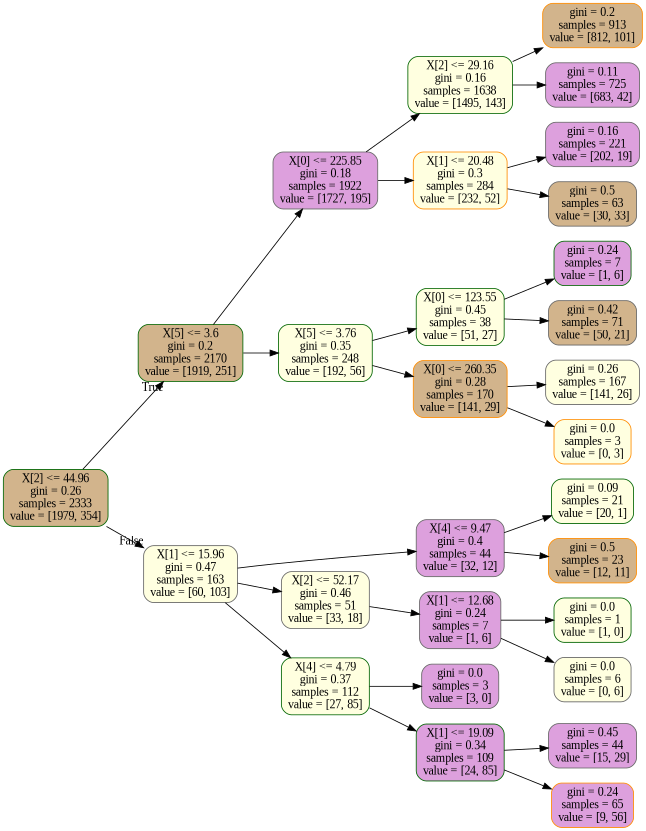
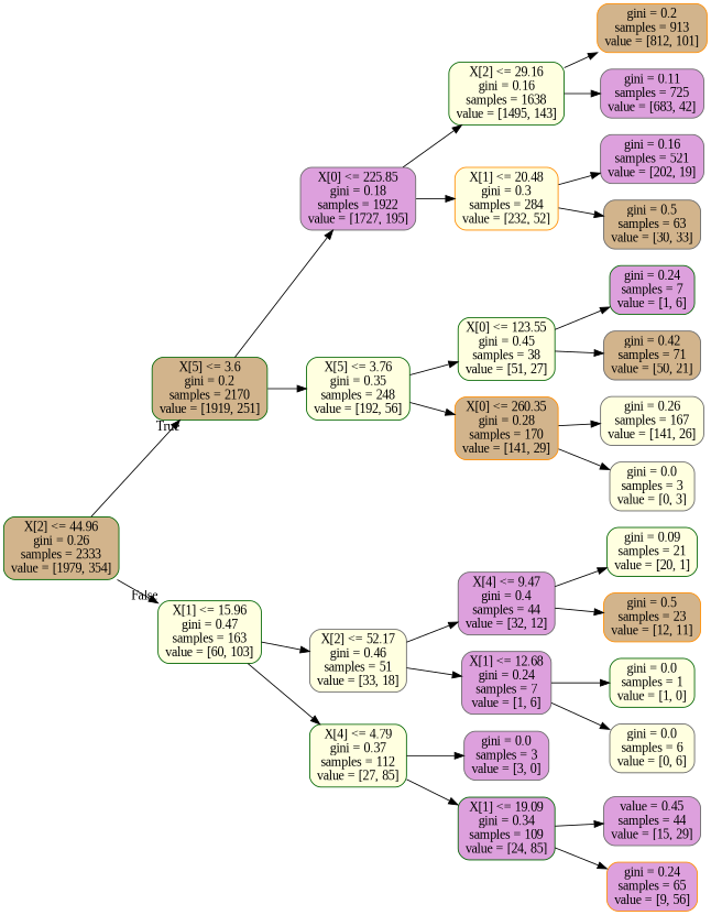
  digraph {
    fontname="Liberation Serif"
    rankdir=LR
    node [color=gray40 fillcolor=lightyellow fontname="Liberation Serif" shape=box style="filled, rounded"]
    edge [fontname="Liberation Serif"]
    n1 [color=darkgreen fillcolor=tan label="X[2] <= 44.96\ngini = 0.26\nsamples = 2333\nvalue = [1979, 354]"]
    n2 [color=darkgreen fillcolor=tan label="X[5] <= 3.6\ngini = 0.2\nsamples = 2170\nvalue = [1919, 251]"]
-   n3 [label="X[1] <= 15.96\ngini = 0.47\nsamples = 163\nvalue = [60, 103]"]
+   n3 [color=darkgreen label="X[1] <= 15.96\ngini = 0.47\nsamples = 163\nvalue = [60, 103]"]
    n4 [fillcolor=plum label="X[0] <= 225.85\ngini = 0.18\nsamples = 1922\nvalue = [1727, 195]"]
    n5 [color=darkgreen label="X[5] <= 3.76\ngini = 0.35\nsamples = 248\nvalue = [192, 56]"]
    n6 [label="X[2] <= 52.17\ngini = 0.46\nsamples = 51\nvalue = [33, 18]"]
    n7 [color=darkgreen label="X[4] <= 4.79\ngini = 0.37\nsamples = 112\nvalue = [27, 85]"]
    n8 [color=darkgreen label="X[2] <= 29.16\ngini = 0.16\nsamples = 1638\nvalue = [1495, 143]"]
    n9 [color=darkorange label="X[1] <= 20.48\ngini = 0.3\nsamples = 284\nvalue = [232, 52]"]
    n10 [color=darkgreen label="X[0] <= 123.55\ngini = 0.45\nsamples = 38\nvalue = [51, 27]"]
    n11 [color=darkorange fillcolor=tan label="X[0] <= 260.35\ngini = 0.28\nsamples = 170\nvalue = [141, 29]"]
    n12 [color=darkorange fillcolor=tan label="gini = 0.2\nsamples = 913\nvalue = [812, 101]"]
    n13 [fillcolor=plum label="gini = 0.11\nsamples = 725\nvalue = [683, 42]"]
-   n14 [fillcolor=plum label="gini = 0.16\nsamples = 221\nvalue = [202, 19]"]
+   n14 [fillcolor=plum label="gini = 0.16\nsamples = 521\nvalue = [202, 19]"]
    n15 [fillcolor=tan label="gini = 0.5\nsamples = 63\nvalue = [30, 33]"]
    n16 [color=darkgreen fillcolor=plum label="gini = 0.24\nsamples = 7\nvalue = [1, 6]"]
    n17 [fillcolor=tan label="gini = 0.42\nsamples = 71\nvalue = [50, 21]"]
    n18 [label="gini = 0.26\nsamples = 167\nvalue = [141, 26]"]
-   n19 [color=darkorange label="gini = 0.0\nsamples = 3\nvalue = [0, 3]"]
+   n19 [label="gini = 0.0\nsamples = 3\nvalue = [0, 3]"]
    n20 [fillcolor=plum label="X[4] <= 9.47\ngini = 0.4\nsamples = 44\nvalue = [32, 12]"]
    n21 [fillcolor=plum label="X[1] <= 12.68\ngini = 0.24\nsamples = 7\nvalue = [1, 6]"]
    n22 [fillcolor=plum label="gini = 0.0\nsamples = 3\nvalue = [3, 0]"]
    n23 [color=darkgreen fillcolor=plum label="X[1] <= 19.09\ngini = 0.34\nsamples = 109\nvalue = [24, 85]"]
    n24 [color=darkgreen label="gini = 0.09\nsamples = 21\nvalue = [20, 1]"]
    n25 [color=darkorange fillcolor=tan label="gini = 0.5\nsamples = 23\nvalue = [12, 11]"]
    n26 [color=darkgreen label="gini = 0.0\nsamples = 1\nvalue = [1, 0]"]
    n27 [label="gini = 0.0\nsamples = 6\nvalue = [0, 6]"]
-   n28 [fillcolor=plum label="gini = 0.45\nsamples = 44\nvalue = [15, 29]"]
+   n28 [fillcolor=plum label="value = 0.45\nsamples = 44\nvalue = [15, 29]"]
    n29 [color=darkorange fillcolor=plum label="gini = 0.24\nsamples = 65\nvalue = [9, 56]"]
    n1 -> n2 [headlabel=True labelangle=45 labeldistance=2.5]
    n1 -> n3 [headlabel=False labelangle=-45 labeldistance=2.5]
    n2 -> n4
    n2 -> n5
    n3 -> n6
    n3 -> n7
    n4 -> n8
    n4 -> n9
    n5 -> n10
    n5 -> n11
-   n3 -> n20
+   n6 -> n20
    n6 -> n21
    n7 -> n22
    n7 -> n23
    n8 -> n12
    n8 -> n13
    n9 -> n14
    n9 -> n15
    n10 -> n16
    n10 -> n17
    n11 -> n18
    n11 -> n19
    n20 -> n24
    n20 -> n25
    n21 -> n26
    n21 -> n27
    n23 -> n28
    n23 -> n29
  }
